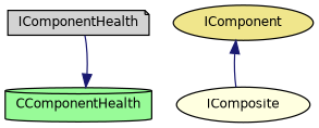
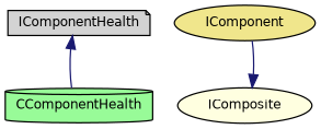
  digraph {
    node [color=black fontname=Helvetica fontsize=10 shape=ellipse style=filled]
    edge [color=midnightblue dir=back fontname=Helvetica fontsize=10 labelfontname=Helvetica labelfontsize=10 style=solid]
    n1 [fillcolor=lightgrey fontcolor=black height=0.2 label=IComponentHealth shape=note width=0.4]
    n2 [fillcolor=palegreen height=0.2 label=CComponentHealth shape=cylinder width=0.4]
    n3 [fillcolor=khaki height=0.2 label=IComponent width=0.4]
    n4 [fillcolor=lightyellow height=0.2 label=IComposite width=0.4]
-   n2 -> n1
-   n3 -> n4
+   n1 -> n2
+   n4 -> n3
  }
